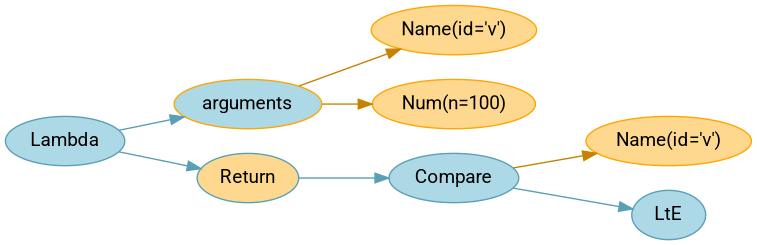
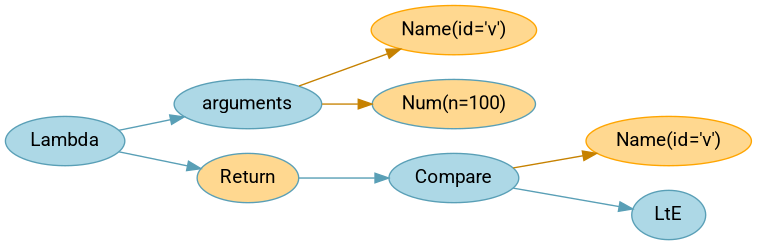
  digraph {
    fontname=Roboto
    ordering=out
    rankdir=LR
    node [color="#599FB6" fillcolor="#FFD890" fontname=Roboto style=filled]
    edge [arrowhead=normal arrowtail=dot color="#599FB6" fontname=Roboto]
    n1 [color=orange label="Name(id='v')"]
    n2 [color=orange label="Name(id='v')"]
-   n3 [color=orange label="Num(n=100)"]
+   n3 [label="Num(n=100)"]
    Lambda [fillcolor=lightblue]
-   arguments [color=orange fillcolor=lightblue]
+   arguments [fillcolor=lightblue]
    Return
    Compare [fillcolor=lightblue]
    LtE [fillcolor=lightblue]
    Lambda -> arguments
    Lambda -> Return
    arguments -> n1 [color="#C68100"]
    arguments -> n3 [color="#C68100"]
    Return -> Compare
    Compare -> n2 [color="#C68100"]
    Compare -> LtE
  }
